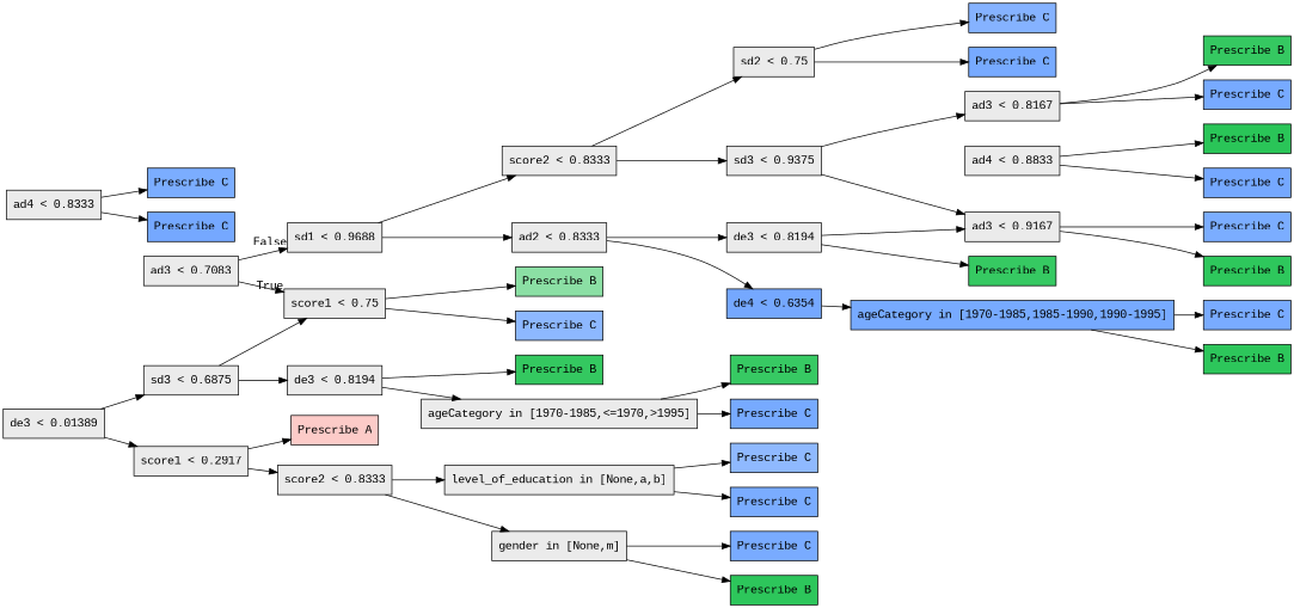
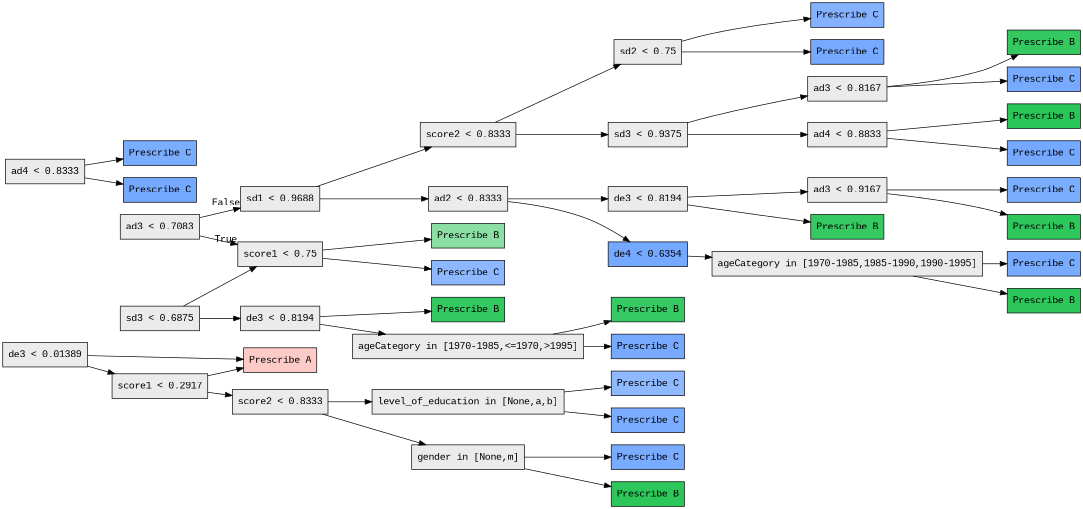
  digraph {
    fontname="Liberation Mono"
    rankdir=LR
    node [fillcolor="#EBEBEB" fontname="Liberation Mono" shape=box style=filled color=black]
    edge [fontname="Liberation Mono"]
    n1 [label="ad3 &lt; 0.7083" color=""]
    n2 [label="sd1 &lt; 0.9688" color=""]
    n3 [label="score1 &lt; 0.75" color=""]
    n4 [label="de3 &lt; 0.01389" color=""]
    n5 [label="score1 &lt; 0.2917" color=""]
    n6 [label="sd3 &lt; 0.6875" color=""]
    n7 [label="score2 &lt; 0.8333" color=""]
    n8 [label="ad2 &lt; 0.8333" color=""]
    n9 [fillcolor="#F8766D60" label="Prescribe A"]
    n10 [label="score2 &lt; 0.8333" color=""]
    n11 [label="de3 &lt; 0.8194" color=""]
    n12 [label="level_of_education in [None,a,b]" color=""]
    n13 [label="gender in [None,m]" color=""]
    n14 [fillcolor="#619CFFb5" label="Prescribe C"]
    n15 [fillcolor="#619CFFd6" label="Prescribe C"]
    n16 [fillcolor="#619CFFd8" label="Prescribe C"]
    n17 [fillcolor="#00BA38d2" label="Prescribe B"]
    n18 [fillcolor="#00BA3874" label="Prescribe B"]
    n19 [fillcolor="#619CFFb8" label="Prescribe C"]
    n20 [fillcolor="#00BA38cb" label="Prescribe B"]
    n21 [label="ageCategory in [1970-1985,&lt;=1970,&gt;1995]" color=""]
    n22 [fillcolor="#00BA38c8" label="Prescribe B"]
    n23 [fillcolor="#619CFFdc" label="Prescribe C"]
    n24 [label="sd2 &lt; 0.75" color=""]
    n25 [label="sd3 &lt; 0.9375" color=""]
    n26 [label="de3 &lt; 0.8194" color=""]
    n27 [fillcolor="#619CFFdf" label="de4 &lt; 0.6354" color=""]
    n28 [fillcolor="#619CFFc5" label="Prescribe C"]
    n29 [fillcolor="#619CFFdc" label="Prescribe C"]
    n30 [label="ad3 &lt; 0.8167" color=""]
    n31 [label="ad4 &lt; 0.8833" color=""]
    n32 [fillcolor="#00BA38ca" label="Prescribe B"]
    n33 [fillcolor="#619CFFdc" label="Prescribe C"]
    n34 [fillcolor="#00BA38d5" label="Prescribe B"]
    n35 [fillcolor="#619CFFdf" label="Prescribe C"]
    n36 [fillcolor="#00BA38c9" label="Prescribe B"]
    n37 [label="ad3 &lt; 0.9167" color=""]
-   n38 [fillcolor="#619CFFdc" label="ageCategory in [1970-1985,1985-1990,1990-1995]" color=""]
+   n38 [label="ageCategory in [1970-1985,1985-1990,1990-1995]" color=""]
    n39 [fillcolor="#619CFFd4" label="Prescribe C"]
    n40 [fillcolor="#00BA38d1" label="Prescribe B"]
    n41 [fillcolor="#619CFFd8" label="Prescribe C"]
    n42 [fillcolor="#00BA38d2" label="Prescribe B"]
    n43 [label="ad4 &lt; 0.8333" color=""]
    n44 [fillcolor="#619CFFd4" label="Prescribe C"]
    n45 [fillcolor="#619CFFdf" label="Prescribe C"]
    n1 -> n2 [headlabel=False labelangle=-45 labeldistance=2.5]
    n1 -> n3 [headlabel=True labelangle=45 labeldistance=2.5]
    n2 -> n7
    n2 -> n8
    n3 -> n18
    n3 -> n19
    n4 -> n5
-   n4 -> n6
+   n4 -> n9
    n5 -> n9
    n5 -> n10
    n6 -> n3
    n6 -> n11
    n7 -> n24
    n7 -> n25
    n8 -> n26
    n8 -> n27
    n10 -> n12
    n10 -> n13
    n11 -> n20
    n11 -> n21
    n12 -> n14
    n12 -> n15
    n13 -> n16
    n13 -> n17
    n21 -> n22
    n21 -> n23
    n24 -> n28
    n24 -> n29
    n25 -> n30
-   n25 -> n37
+   n25 -> n31
    n26 -> n36
    n26 -> n37
    n27 -> n38
    n30 -> n32
    n30 -> n33
    n31 -> n34
    n31 -> n35
    n37 -> n39
    n37 -> n40
    n38 -> n41
    n38 -> n42
    n43 -> n44
    n43 -> n45
  }
